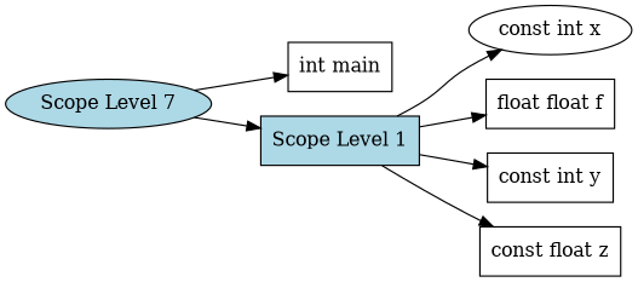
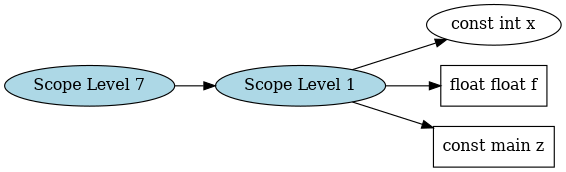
  digraph {
    rankdir=LR
    node [fillcolor=white style=filled shape=box]
    edge [color=black]
    n1 [fillcolor=lightblue label="Scope Level 7" shape=""]
-   n2 [label="int main"]
-   n3 [fillcolor=lightblue label="Scope Level 1"]
+   n3 [fillcolor=lightblue label="Scope Level 1" shape=""]
    n4 [label="const int x" shape=ellipse]
    n5 [label="float float f"]
-   n6 [label="const int y"]
-   n7 [label="const float z"]
-   n1 -> n2
+   n7 [label="const main z"]
    n1 -> n3 [color=""]
    n3 -> n4
    n3 -> n5
-   n3 -> n6
    n3 -> n7
  }
